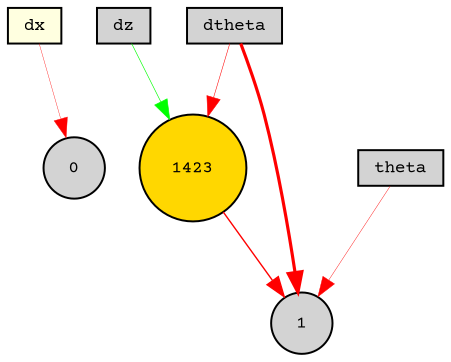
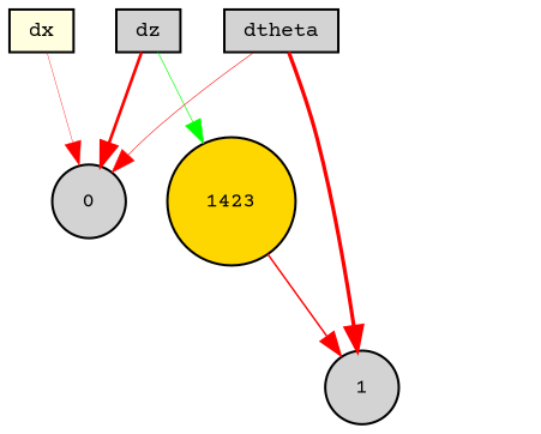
  digraph {
    fontname="Courier Prime"
    node [fillcolor=lightgrey fontname="Courier Prime" fontsize=9 shape=box style=filled]
    edge [color=red fontname="Courier Prime" style=solid]
    dx [fillcolor=lightyellow height=0.2 width=0.2]
    0 [height=0.2 shape=circle width=0.2]
    1 [height=0.2 shape=circle width=0.2]
    dz [height=0.2 width=0.2]
    1423 [fillcolor=gold height=0.2 shape=circle width=0.2]
-   theta [height=0.2 width=0.2]
    dtheta [height=0.2 width=0.2]
    dx -> 0 [penwidth=0.18641095528475338]
+   dz -> 0 [penwidth=1.270352238517231]
    dz -> 1423 [color=green penwidth=0.32402294145880234]
    1423 -> 1 [penwidth=0.7030765226650112]
-   theta -> 1 [penwidth=0.20683507406167018]
-   dtheta -> 1423 [penwidth=0.2733297738791056]
+   dtheta -> 0 [penwidth=0.2733297738791056]
    dtheta -> 1 [penwidth=1.5953482466181033]
  }
